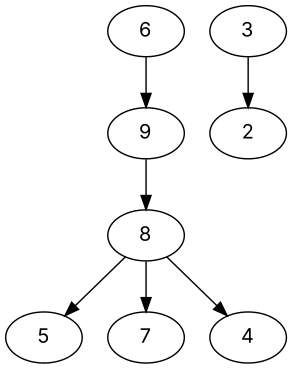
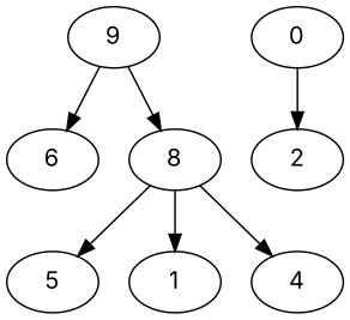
  digraph {
    fontname=Inter
    node [fontname=Inter]
    edge [fontname=Inter]
    9
    6
    8
    5
-   7
+   7 [label=1]
    4
-   3
+   3 [label=0]
    2
-   6 -> 9
+   9 -> 6
    9 -> 8
    8 -> 5
    8 -> 7
    8 -> 4
    3 -> 2
  }
